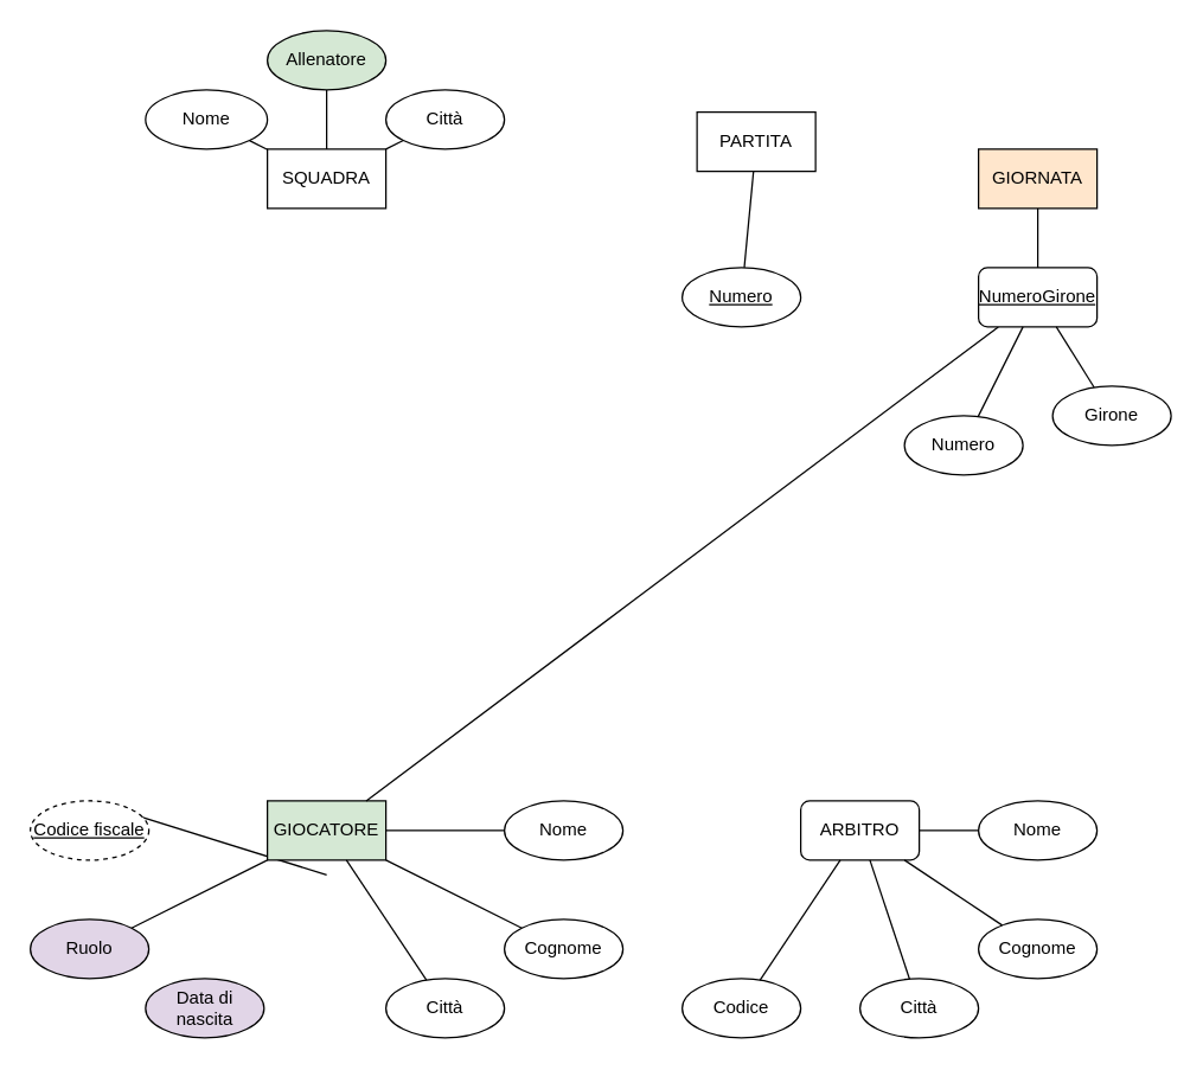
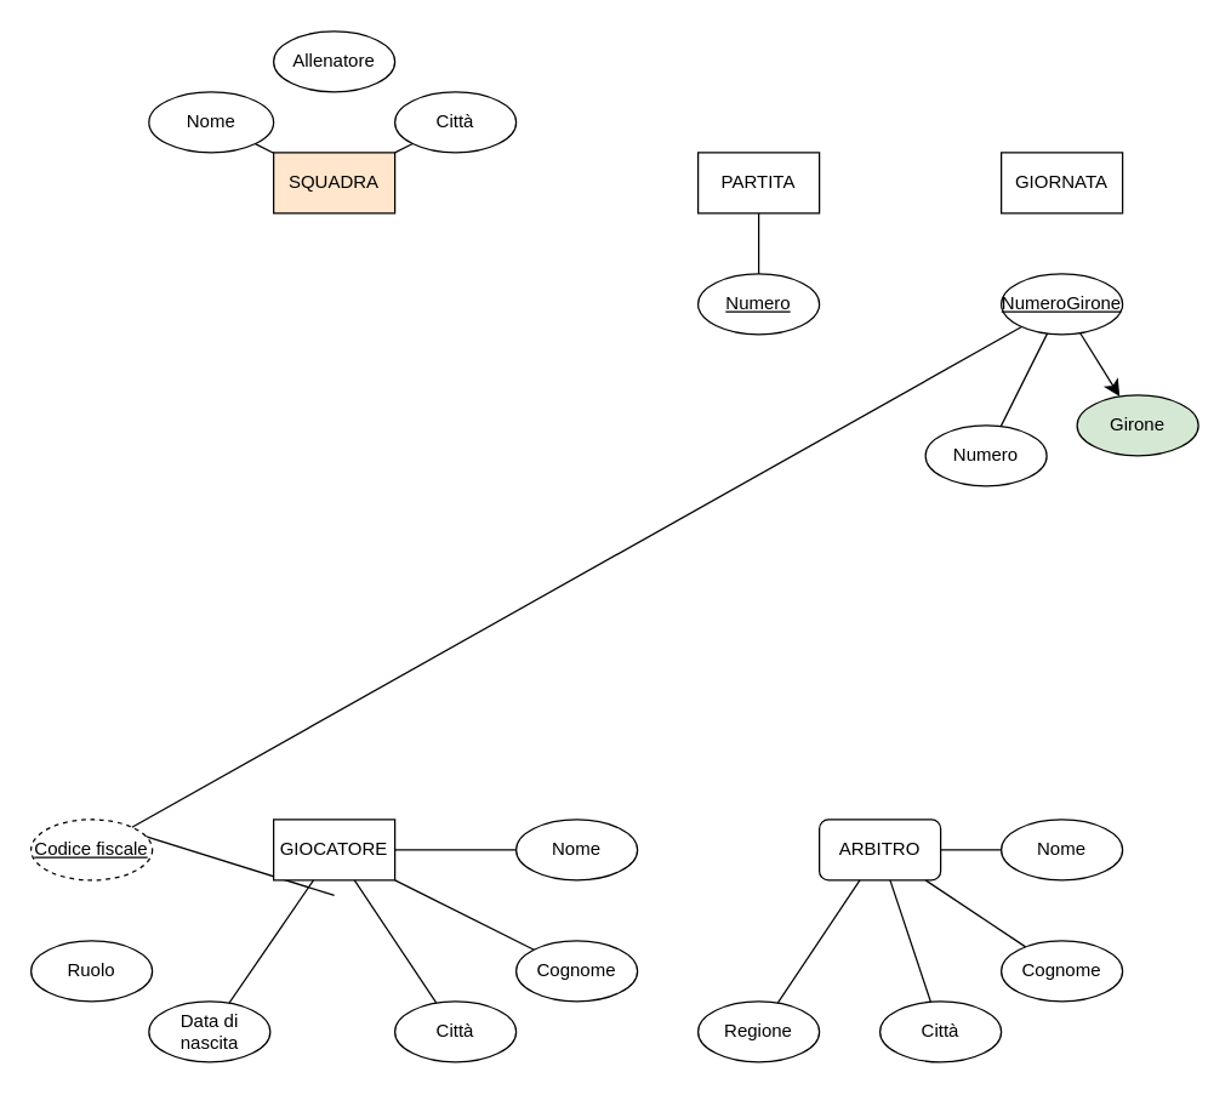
  <mxCell id="0" />
  <mxCell id="1" parent="0" />
- <mxCell id="2" value="SQUADRA" style="whiteSpace=wrap;html=1;align=center;" vertex="1" parent="1"><mxGeometry x="180" y="100" width="80" height="40" as="geometry" /></mxCell>
+ <mxCell id="2" value="SQUADRA" style="whiteSpace=wrap;html=1;align=center;fillColor=#ffe6cc;" vertex="1" parent="1"><mxGeometry x="180" y="100" width="80" height="40" as="geometry" /></mxCell>
  <mxCell id="3" style="edgeStyle=none;curved=1;rounded=0;orthogonalLoop=1;jettySize=auto;html=1;entryX=0.5;entryY=0;entryDx=0;entryDy=0;fontSize=12;startSize=8;endSize=8;endArrow=none;startFill=0;" edge="1" parent="1" target="12"><mxGeometry relative="1" as="geometry"><mxPoint x="220" y="590" as="sourcePoint" /></mxGeometry></mxCell>
- <mxCell id="4" value="GIOCATORE" style="whiteSpace=wrap;html=1;align=center;fillColor=#d5e8d4;" vertex="1" parent="1"><mxGeometry x="180" y="540" width="80" height="40" as="geometry" /></mxCell>
- <mxCell id="5" value="PARTITA" style="whiteSpace=wrap;html=1;align=center;fontStyle=0" vertex="1" parent="1"><mxGeometry x="470" y="75" width="80" height="40" as="geometry" /></mxCell>
+ <mxCell id="4" value="GIOCATORE" style="whiteSpace=wrap;html=1;align=center;" vertex="1" parent="1"><mxGeometry x="180" y="540" width="80" height="40" as="geometry" /></mxCell>
+ <mxCell id="5" value="PARTITA" style="whiteSpace=wrap;html=1;align=center;fontStyle=0" vertex="1" parent="1"><mxGeometry x="460" y="100" width="80" height="40" as="geometry" /></mxCell>
  <mxCell id="6" style="edgeStyle=none;curved=0;rounded=0;orthogonalLoop=1;jettySize=auto;html=1;fontSize=12;strokeColor=default;endArrow=none;startFill=0;" edge="1" parent="1" source="7" target="2"><mxGeometry relative="1" as="geometry" /></mxCell>
  <mxCell id="7" value="Città" style="ellipse;whiteSpace=wrap;html=1;align=center;" vertex="1" parent="1"><mxGeometry x="260" y="60" width="80" height="40" as="geometry" /></mxCell>
  <mxCell id="8" style="edgeStyle=none;curved=1;rounded=0;orthogonalLoop=1;jettySize=auto;html=1;fontSize=12;startSize=8;endSize=8;endArrow=none;startFill=0;" edge="1" parent="1" source="9" target="2"><mxGeometry relative="1" as="geometry"><mxPoint x="218.88" y="100" as="targetPoint" /></mxGeometry></mxCell>
  <mxCell id="9" value="Nome" style="ellipse;whiteSpace=wrap;html=1;align=center;" vertex="1" parent="1"><mxGeometry x="97.76" y="60" width="82.24" height="40" as="geometry" /></mxCell>
- <mxCell id="10" style="edgeStyle=none;curved=1;rounded=0;orthogonalLoop=1;jettySize=auto;html=1;fontSize=12;startSize=8;endSize=8;endArrow=none;startFill=0;" edge="1" parent="1" source="11" target="2"><mxGeometry relative="1" as="geometry"><Array as="points"><mxPoint x="220" y="80" /></Array></mxGeometry></mxCell>
- <mxCell id="11" value="Allenatore" style="ellipse;whiteSpace=wrap;html=1;align=center;fillColor=#d5e8d4;" vertex="1" parent="1"><mxGeometry x="180" width="80" height="40" as="geometry" y="20" /></mxCell>
+ <mxCell id="11" value="Allenatore" style="ellipse;whiteSpace=wrap;html=1;align=center;" vertex="1" parent="1"><mxGeometry x="180" width="80" height="40" as="geometry" y="20" /></mxCell>
  <mxCell id="12" value="Codice fiscale" style="ellipse;whiteSpace=wrap;html=1;align=center;fontStyle=4;dashed=1;" vertex="1" parent="1"><mxGeometry x="20" y="540" width="80" height="40" as="geometry" /></mxCell>
  <mxCell id="13" value="Nome" style="ellipse;whiteSpace=wrap;html=1;align=center;fontStyle=0" vertex="1" parent="1"><mxGeometry x="340" y="540" width="80" height="40" as="geometry" /></mxCell>
  <mxCell id="14" value="Cognome" style="ellipse;whiteSpace=wrap;html=1;align=center;fontStyle=0" vertex="1" parent="1"><mxGeometry x="340" y="620" width="80" height="40" as="geometry" /></mxCell>
- <mxCell id="15" value="Ruolo" style="ellipse;whiteSpace=wrap;html=1;align=center;fontStyle=0;fillColor=#e1d5e7;" vertex="1" parent="1"><mxGeometry x="20" y="620" width="80" height="40" as="geometry" /></mxCell>
+ <mxCell id="15" value="Ruolo" style="ellipse;whiteSpace=wrap;html=1;align=center;fontStyle=0" vertex="1" parent="1"><mxGeometry x="20" y="620" width="80" height="40" as="geometry" /></mxCell>
  <mxCell id="16" value="Città" style="ellipse;whiteSpace=wrap;html=1;align=center;fontStyle=0" vertex="1" parent="1"><mxGeometry x="260" y="660" width="80" height="40" as="geometry" /></mxCell>
- <mxCell id="17" value="Data di nascita" style="ellipse;whiteSpace=wrap;html=1;align=center;fontStyle=0;fillColor=#e1d5e7;" vertex="1" parent="1"><mxGeometry x="97.76" y="660" width="80" height="40" as="geometry" /></mxCell>
+ <mxCell id="17" value="Data di nascita" style="ellipse;whiteSpace=wrap;html=1;align=center;fontStyle=0" vertex="1" parent="1"><mxGeometry x="97.76" y="660" width="80" height="40" as="geometry" /></mxCell>
  <mxCell id="18" value="" style="endArrow=none;html=1;rounded=0;fontSize=12;startSize=8;endSize=8;curved=1;" edge="1" parent="1" source="4" target="13"><mxGeometry relative="1" as="geometry"><mxPoint x="290" y="550" as="sourcePoint" /><mxPoint x="450" y="550" as="targetPoint" /><Array as="points"><mxPoint x="300" y="560" /></Array></mxGeometry></mxCell>
  <mxCell id="19" value="" style="endArrow=none;html=1;rounded=0;fontSize=12;startSize=8;endSize=8;curved=1;" edge="1" parent="1" source="4" target="14"><mxGeometry relative="1" as="geometry"><mxPoint x="280" y="600" as="sourcePoint" /><mxPoint x="440" y="600" as="targetPoint" /></mxGeometry></mxCell>
- <mxCell id="20" value="" style="endArrow=none;html=1;rounded=0;fontSize=12;startSize=8;endSize=8;curved=1;" edge="1" parent="1" source="4" target="15"><mxGeometry relative="1" as="geometry"><mxPoint x="210" y="710" as="sourcePoint" /><mxPoint x="370" y="710" as="targetPoint" /></mxGeometry></mxCell>
  <mxCell id="21" value="" style="endArrow=none;html=1;rounded=0;fontSize=12;startSize=8;endSize=8;curved=1;" edge="1" parent="1" source="4" target="16"><mxGeometry relative="1" as="geometry"><mxPoint x="170" y="720" as="sourcePoint" /><mxPoint x="330" y="720" as="targetPoint" /></mxGeometry></mxCell>
- <mxCell id="22" value="" style="endArrow=none;html=1;rounded=0;fontSize=12;startSize=8;endSize=8;curved=1;" edge="1" parent="1" source="4" target="26"><mxGeometry relative="1" as="geometry"><mxPoint x="190" y="710" as="sourcePoint" /><mxPoint x="350" y="710" as="targetPoint" /></mxGeometry></mxCell>
+ <mxCell id="22" value="" style="endArrow=none;html=1;rounded=0;fontSize=12;startSize=8;endSize=8;curved=1;" edge="1" parent="1" source="4" target="17"><mxGeometry relative="1" as="geometry"><mxPoint x="190" y="710" as="sourcePoint" /><mxPoint x="350" y="710" as="targetPoint" /></mxGeometry></mxCell>
  <mxCell id="23" value="Numero" style="ellipse;whiteSpace=wrap;html=1;align=center;fontStyle=4" vertex="1" parent="1"><mxGeometry x="460" y="180" width="80" height="40" as="geometry" /></mxCell>
  <mxCell id="24" value="" style="endArrow=none;html=1;rounded=0;fontSize=12;startSize=8;endSize=8;curved=1;" edge="1" parent="1" source="23" target="5"><mxGeometry relative="1" as="geometry"><mxPoint x="350" y="160" as="sourcePoint" /><mxPoint x="510" y="160" as="targetPoint" /></mxGeometry></mxCell>
- <mxCell id="25" value="GIORNATA" style="whiteSpace=wrap;html=1;align=center;fontStyle=0;fillColor=#ffe6cc;" vertex="1" parent="1"><mxGeometry x="660" y="100" width="80" height="40" as="geometry" /></mxCell>
- <mxCell id="26" value="NumeroGirone" style="whiteSpace=wrap;html=1;align=center;fontStyle=4;rounded=1;" vertex="1" parent="1"><mxGeometry x="660" y="180" width="80" height="40" as="geometry" /></mxCell>
+ <mxCell id="25" value="GIORNATA" style="whiteSpace=wrap;html=1;align=center;fontStyle=0" vertex="1" parent="1"><mxGeometry x="660" y="100" width="80" height="40" as="geometry" /></mxCell>
+ <mxCell id="26" value="NumeroGirone" style="ellipse;whiteSpace=wrap;html=1;align=center;fontStyle=4" vertex="1" parent="1"><mxGeometry x="660" y="180" width="80" height="40" as="geometry" /></mxCell>
  <mxCell id="27" value="Numero" style="ellipse;whiteSpace=wrap;html=1;align=center;fontStyle=0" vertex="1" parent="1"><mxGeometry x="610" y="280" width="80" height="40" as="geometry" /></mxCell>
- <mxCell id="28" value="Girone" style="ellipse;whiteSpace=wrap;html=1;align=center;fontStyle=0" vertex="1" parent="1"><mxGeometry x="710" y="260" width="80" height="40" as="geometry" /></mxCell>
- <mxCell id="29" value="" style="endArrow=none;html=1;rounded=0;fontSize=12;startSize=8;endSize=8;curved=1;" edge="1" parent="1" source="26" target="25"><mxGeometry relative="1" as="geometry"><mxPoint x="490" y="230" as="sourcePoint" /><mxPoint x="650" y="230" as="targetPoint" /></mxGeometry></mxCell>
+ <mxCell id="28" value="Girone" style="ellipse;whiteSpace=wrap;html=1;align=center;fontStyle=0;fillColor=#d5e8d4;" vertex="1" parent="1"><mxGeometry x="710" y="260" width="80" height="40" as="geometry" /></mxCell>
+ <mxCell id="29" value="" style="endArrow=none;html=1;rounded=0;fontSize=12;startSize=8;endSize=8;curved=1;" edge="1" parent="1" source="26" target="12"><mxGeometry relative="1" as="geometry"><mxPoint x="490" y="230" as="sourcePoint" /><mxPoint x="650" y="230" as="targetPoint" /></mxGeometry></mxCell>
  <mxCell id="30" value="" style="endArrow=none;html=1;rounded=0;fontSize=12;startSize=8;endSize=8;curved=1;" edge="1" parent="1" source="26" target="27"><mxGeometry relative="1" as="geometry"><mxPoint x="490" y="240" as="sourcePoint" /><mxPoint x="650" y="240" as="targetPoint" /></mxGeometry></mxCell>
- <mxCell id="31" value="" style="endArrow=none;html=1;rounded=0;fontSize=12;startSize=8;endSize=8;curved=1;" edge="1" parent="1" source="26" target="28"><mxGeometry relative="1" as="geometry"><mxPoint x="470" y="240" as="sourcePoint" /><mxPoint x="630" y="240" as="targetPoint" /></mxGeometry></mxCell>
+ <mxCell id="31" value="" style="endArrow=classic;html=1;rounded=0;fontSize=12;startSize=8;endSize=8;curved=1;" edge="1" parent="1" source="26" target="28"><mxGeometry relative="1" as="geometry"><mxPoint x="470" y="240" as="sourcePoint" /><mxPoint x="630" y="240" as="targetPoint" /></mxGeometry></mxCell>
  <mxCell id="32" value="ARBITRO" style="whiteSpace=wrap;html=1;align=center;rounded=1;" vertex="1" parent="1"><mxGeometry x="540" y="540" width="80" height="40" as="geometry" /></mxCell>
  <mxCell id="33" value="Nome" style="ellipse;whiteSpace=wrap;html=1;align=center;fontStyle=0" vertex="1" parent="1"><mxGeometry x="660" y="540" width="80" height="40" as="geometry" /></mxCell>
  <mxCell id="34" value="Cognome" style="ellipse;whiteSpace=wrap;html=1;align=center;fontStyle=0" vertex="1" parent="1"><mxGeometry x="660" y="620" width="80" height="40" as="geometry" /></mxCell>
  <mxCell id="35" value="Città" style="ellipse;whiteSpace=wrap;html=1;align=center;fontStyle=0" vertex="1" parent="1"><mxGeometry x="580" y="660" width="80" height="40" as="geometry" /></mxCell>
- <mxCell id="36" value="Codice" style="ellipse;whiteSpace=wrap;html=1;align=center;fontStyle=0" vertex="1" parent="1"><mxGeometry x="460" y="660" width="80" height="40" as="geometry" /></mxCell>
+ <mxCell id="36" value="Regione" style="ellipse;whiteSpace=wrap;html=1;align=center;fontStyle=0" vertex="1" parent="1"><mxGeometry x="460" y="660" width="80" height="40" as="geometry" /></mxCell>
  <mxCell id="37" value="" style="endArrow=none;html=1;rounded=0;fontSize=12;startSize=8;endSize=8;curved=1;" edge="1" parent="1" source="33" target="32"><mxGeometry relative="1" as="geometry"><mxPoint x="500" y="640" as="sourcePoint" /><mxPoint x="660" y="640" as="targetPoint" /></mxGeometry></mxCell>
  <mxCell id="38" value="" style="endArrow=none;html=1;rounded=0;fontSize=12;startSize=8;endSize=8;curved=1;" edge="1" parent="1" source="32" target="34"><mxGeometry relative="1" as="geometry"><mxPoint x="540" y="620" as="sourcePoint" /><mxPoint x="700" y="620" as="targetPoint" /></mxGeometry></mxCell>
  <mxCell id="39" value="" style="endArrow=none;html=1;rounded=0;fontSize=12;startSize=8;endSize=8;curved=1;" edge="1" parent="1" source="32" target="35"><mxGeometry relative="1" as="geometry"><mxPoint x="490" y="640" as="sourcePoint" /><mxPoint x="650" y="640" as="targetPoint" /></mxGeometry></mxCell>
  <mxCell id="40" value="" style="endArrow=none;html=1;rounded=0;fontSize=12;startSize=8;endSize=8;curved=1;" edge="1" parent="1" source="36" target="32"><mxGeometry relative="1" as="geometry"><mxPoint x="480" y="640" as="sourcePoint" /><mxPoint x="640" y="640" as="targetPoint" /></mxGeometry></mxCell>
